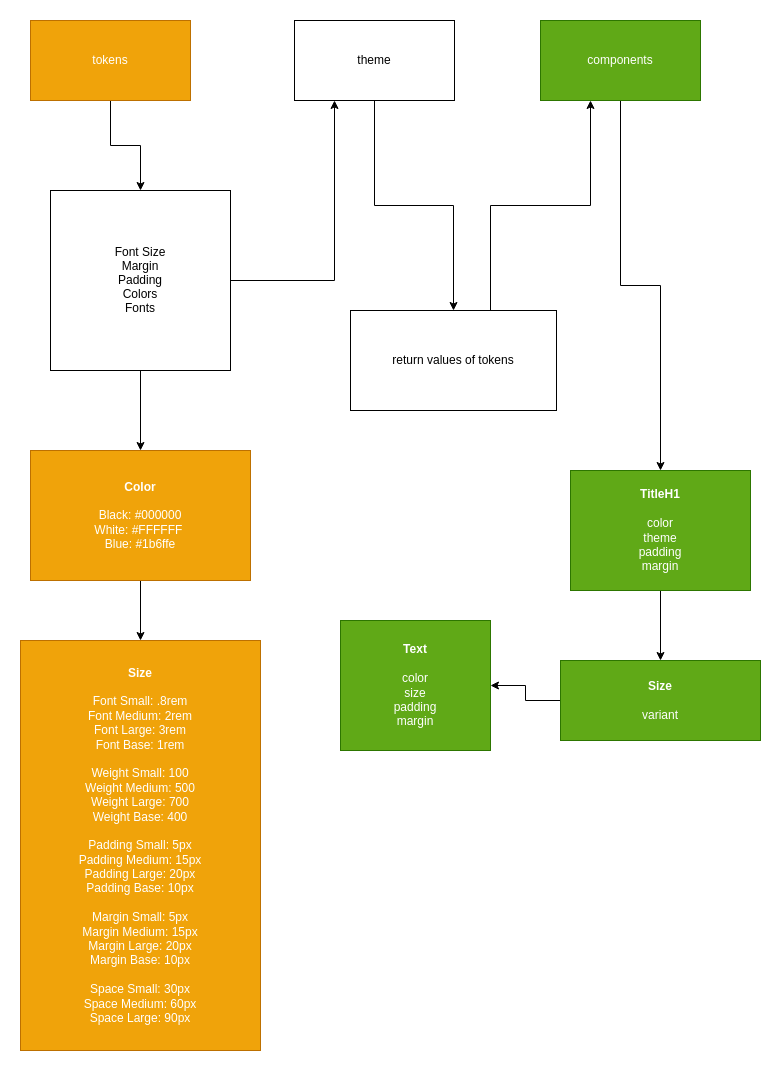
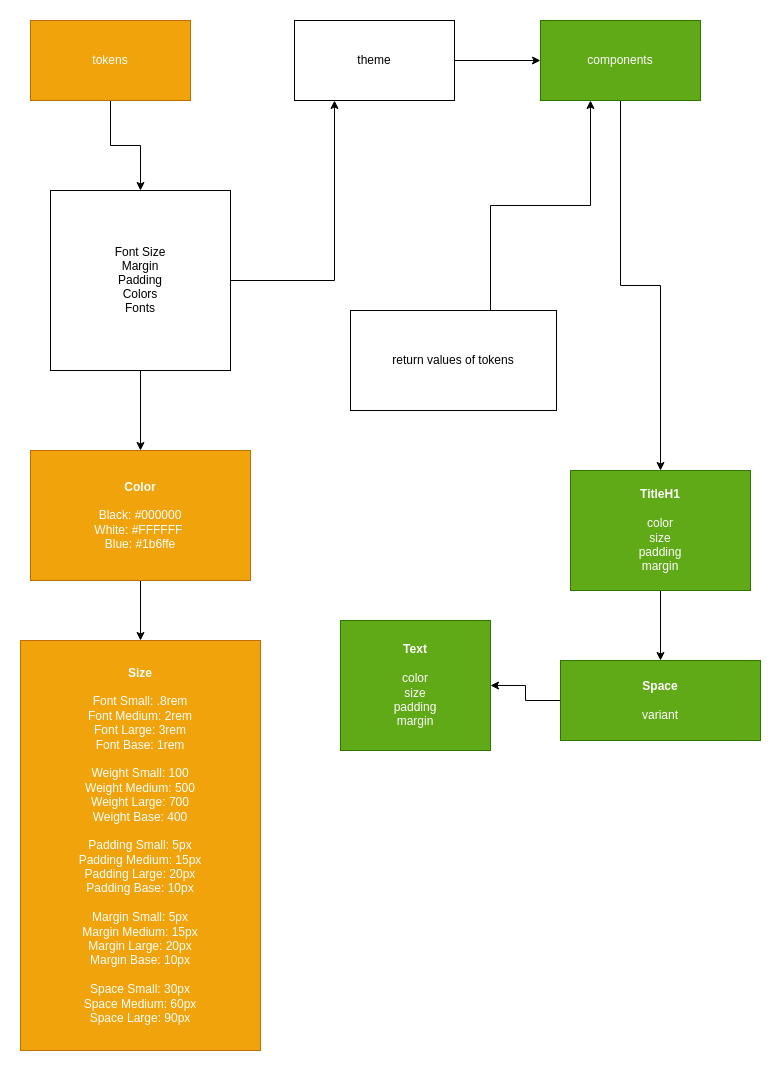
  <mxCell id="0" />
  <mxCell id="1" parent="0" />
  <mxCell id="2" value="" style="edgeStyle=orthogonalEdgeStyle;rounded=0;orthogonalLoop=1;jettySize=auto;html=1;" edge="1" parent="1" source="3" target="10"><mxGeometry relative="1" as="geometry" /></mxCell>
  <mxCell id="3" value="tokens" style="whiteSpace=wrap;html=1;fillColor=#f0a30a;strokeColor=#BD7000;fontColor=#ffffff;" vertex="1" parent="1"><mxGeometry x="30" y="20" width="160" height="80" as="geometry" /></mxCell>
- <mxCell id="4" style="edgeStyle=orthogonalEdgeStyle;rounded=0;orthogonalLoop=1;jettySize=auto;html=1;entryX=0.5;entryY=0;entryDx=0;entryDy=0;" edge="1" parent="1" source="5" target="13"><mxGeometry relative="1" as="geometry" /></mxCell>
+ <mxCell id="4" style="edgeStyle=orthogonalEdgeStyle;rounded=0;orthogonalLoop=1;jettySize=auto;html=1;" edge="1" parent="1" source="5" target="7"><mxGeometry relative="1" as="geometry" /></mxCell>
  <mxCell id="5" value="theme" style="whiteSpace=wrap;html=1;" vertex="1" parent="1"><mxGeometry x="294" y="20" width="160" height="80" as="geometry" /></mxCell>
  <mxCell id="6" style="edgeStyle=orthogonalEdgeStyle;rounded=0;orthogonalLoop=1;jettySize=auto;html=1;entryX=0.5;entryY=0;entryDx=0;entryDy=0;" edge="1" parent="1" source="7" target="18"><mxGeometry relative="1" as="geometry" /></mxCell>
  <mxCell id="7" value="components" style="whiteSpace=wrap;html=1;fillColor=#60a917;strokeColor=#2D7600;fontColor=#ffffff;" vertex="1" parent="1"><mxGeometry x="540" y="20" width="160" height="80" as="geometry" /></mxCell>
  <mxCell id="8" style="edgeStyle=orthogonalEdgeStyle;rounded=0;orthogonalLoop=1;jettySize=auto;html=1;entryX=0.25;entryY=1;entryDx=0;entryDy=0;" edge="1" parent="1" source="10" target="5"><mxGeometry relative="1" as="geometry" /></mxCell>
  <mxCell id="9" value="" style="edgeStyle=orthogonalEdgeStyle;rounded=0;orthogonalLoop=1;jettySize=auto;html=1;" edge="1" parent="1" source="10" target="16"><mxGeometry relative="1" as="geometry" /></mxCell>
  <mxCell id="10" value="" style="whiteSpace=wrap;html=1;" vertex="1" parent="1"><mxGeometry x="50" y="190" width="180" height="180" as="geometry" /></mxCell>
  <mxCell id="11" value="Font Size&#10;Margin&#10;Padding&#10;Colors&#10;Fonts" style="text;strokeColor=none;fillColor=none;align=center;verticalAlign=top;spacingLeft=4;spacingRight=4;overflow=hidden;rotatable=0;points=[[0,0.5],[1,0.5]];portConstraint=eastwest;" vertex="1" parent="1"><mxGeometry x="110" y="237.5" width="60" height="85" as="geometry" /></mxCell>
  <mxCell id="12" style="edgeStyle=orthogonalEdgeStyle;rounded=0;orthogonalLoop=1;jettySize=auto;html=1;" edge="1" parent="1" source="13" target="7"><mxGeometry relative="1" as="geometry"><Array as="points"><mxPoint x="490" y="205" /><mxPoint x="590" y="205" /></Array></mxGeometry></mxCell>
  <mxCell id="13" value="return values of tokens" style="whiteSpace=wrap;html=1;align=center;" vertex="1" parent="1"><mxGeometry x="350" y="310" width="206" height="100" as="geometry" /></mxCell>
  <mxCell id="14" value="&lt;span&gt;&lt;b&gt;Size&lt;/b&gt;&lt;br&gt;&lt;br&gt;Font Small: .8rem&lt;/span&gt;&lt;br&gt;&lt;span&gt;Font Medium: 2rem&lt;/span&gt;&lt;br&gt;&lt;span&gt;Font Large: 3rem&lt;/span&gt;&lt;br&gt;&lt;span&gt;Font Base: 1rem&lt;/span&gt;&lt;span style=&quot;color: rgb(255 , 255 , 255)&quot;&gt;&lt;br&gt;&lt;br&gt;Weight Small: 100&lt;/span&gt;&lt;br style=&quot;color: rgb(255 , 255 , 255)&quot;&gt;&lt;span style=&quot;color: rgb(255 , 255 , 255)&quot;&gt;Weight Medium: 500&lt;/span&gt;&lt;br style=&quot;color: rgb(255 , 255 , 255)&quot;&gt;&lt;span style=&quot;color: rgb(255 , 255 , 255)&quot;&gt;Weight Large: 700&lt;/span&gt;&lt;br style=&quot;color: rgb(255 , 255 , 255)&quot;&gt;&lt;span style=&quot;color: rgb(255 , 255 , 255)&quot;&gt;Weight Base: 400&lt;/span&gt;&lt;br style=&quot;color: rgb(255 , 255 , 255)&quot;&gt;&lt;br style=&quot;color: rgb(255 , 255 , 255)&quot;&gt;&lt;span style=&quot;color: rgb(255 , 255 , 255)&quot;&gt;Padding Small: 5px&lt;/span&gt;&lt;br style=&quot;color: rgb(255 , 255 , 255)&quot;&gt;&lt;span style=&quot;color: rgb(255 , 255 , 255)&quot;&gt;Padding Medium: 15px&lt;/span&gt;&lt;br style=&quot;color: rgb(255 , 255 , 255)&quot;&gt;&lt;span style=&quot;color: rgb(255 , 255 , 255)&quot;&gt;Padding Large: 20px&lt;/span&gt;&lt;br style=&quot;color: rgb(255 , 255 , 255)&quot;&gt;&lt;span style=&quot;color: rgb(255 , 255 , 255)&quot;&gt;Padding Base: 10px&lt;br&gt;&lt;br&gt;&lt;/span&gt;Margin Small: 5px&lt;br&gt;Margin&amp;nbsp;Medium: 15px&lt;br&gt;Margin&amp;nbsp;Large: 20px&lt;br&gt;Margin&amp;nbsp;Base: 10px&lt;br&gt;&lt;span style=&quot;color: rgb(255 , 255 , 255)&quot;&gt;&lt;br&gt;Space Small: 30px&lt;br&gt;Space Medium: 60px&lt;br&gt;Space Large: 90px&lt;br&gt;&lt;/span&gt;" style="whiteSpace=wrap;html=1;strokeColor=#BD7000;fillColor=#f0a30a;align=center;fontColor=#ffffff;" vertex="1" parent="1"><mxGeometry x="20" y="640" width="240" height="410" as="geometry" /></mxCell>
  <mxCell id="15" value="" style="edgeStyle=orthogonalEdgeStyle;rounded=0;orthogonalLoop=1;jettySize=auto;html=1;" edge="1" parent="1" source="16" target="14"><mxGeometry relative="1" as="geometry" /></mxCell>
  <mxCell id="16" value="&lt;b&gt;Color&lt;/b&gt;&lt;br&gt;&lt;br&gt;Black: #000000&lt;br&gt;White: #FFFFFF&amp;nbsp;&lt;br&gt;Blue:&amp;nbsp;#1b6ffe" style="whiteSpace=wrap;html=1;strokeColor=#BD7000;fillColor=#f0a30a;align=center;fontColor=#ffffff;" vertex="1" parent="1"><mxGeometry x="30" y="450" width="220" height="130" as="geometry" /></mxCell>
  <mxCell id="17" value="" style="edgeStyle=orthogonalEdgeStyle;rounded=0;orthogonalLoop=1;jettySize=auto;html=1;" edge="1" parent="1" source="18" target="20"><mxGeometry relative="1" as="geometry" /></mxCell>
- <mxCell id="18" value="&lt;b&gt;TitleH1&lt;br&gt;&lt;/b&gt;&lt;br&gt;color&lt;br&gt;theme&lt;br&gt;padding&lt;br&gt;margin" style="whiteSpace=wrap;html=1;strokeColor=#2D7600;fillColor=#60a917;align=center;fontColor=#ffffff;" vertex="1" parent="1"><mxGeometry x="570" y="470" width="180" height="120" as="geometry" /></mxCell>
+ <mxCell id="18" value="&lt;b&gt;TitleH1&lt;br&gt;&lt;/b&gt;&lt;br&gt;color&lt;br&gt;size&lt;br&gt;padding&lt;br&gt;margin" style="whiteSpace=wrap;html=1;strokeColor=#2D7600;fillColor=#60a917;align=center;fontColor=#ffffff;" vertex="1" parent="1"><mxGeometry x="570" y="470" width="180" height="120" as="geometry" /></mxCell>
  <mxCell id="19" value="" style="edgeStyle=orthogonalEdgeStyle;rounded=0;orthogonalLoop=1;jettySize=auto;html=1;" edge="1" parent="1" source="20" target="21"><mxGeometry relative="1" as="geometry" /></mxCell>
- <mxCell id="20" value="&lt;b&gt;Size&lt;/b&gt;&lt;br&gt;&lt;br&gt;variant" style="whiteSpace=wrap;html=1;fillColor=#60a917;strokeColor=#2D7600;fontColor=#ffffff;" vertex="1" parent="1"><mxGeometry x="560" y="660" width="200" height="80" as="geometry" /></mxCell>
+ <mxCell id="20" value="&lt;b&gt;Space&lt;/b&gt;&lt;br&gt;&lt;br&gt;variant" style="whiteSpace=wrap;html=1;fillColor=#60a917;strokeColor=#2D7600;fontColor=#ffffff;" vertex="1" parent="1"><mxGeometry x="560" y="660" width="200" height="80" as="geometry" /></mxCell>
  <mxCell id="21" value="&lt;b&gt;Text&lt;/b&gt;&lt;br&gt;&lt;br&gt;color&lt;br&gt;size&lt;br&gt;padding&lt;br&gt;margin" style="whiteSpace=wrap;html=1;fillColor=#60a917;strokeColor=#2D7600;fontColor=#ffffff;" vertex="1" parent="1"><mxGeometry x="340" y="620" width="150" height="130" as="geometry" /></mxCell>
